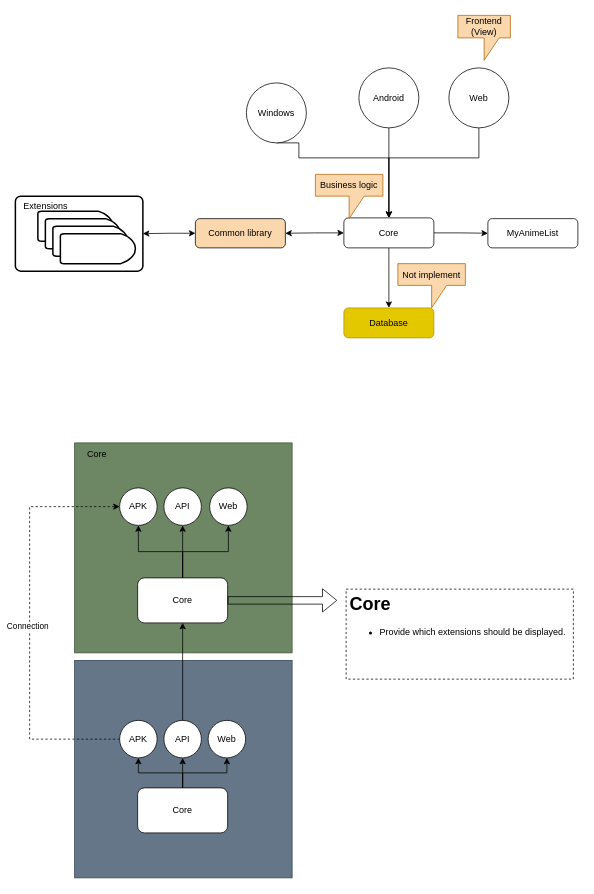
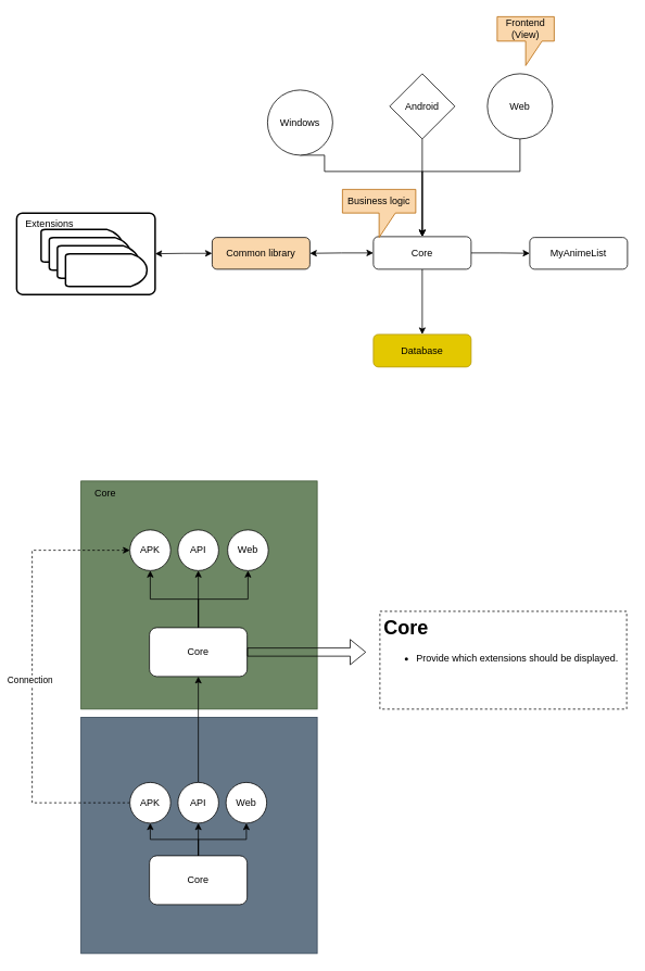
  <mxCell id="0" />
  <mxCell id="1" parent="0" />
  <mxCell id="2" style="edgeStyle=orthogonalEdgeStyle;rounded=0;orthogonalLoop=1;jettySize=auto;html=1;exitX=0;exitY=0.5;exitDx=0;exitDy=0;startArrow=classic;startFill=1;" parent="1" source="5" target="15" edge="1"><mxGeometry relative="1" as="geometry" /></mxCell>
  <mxCell id="3" style="edgeStyle=orthogonalEdgeStyle;rounded=0;orthogonalLoop=1;jettySize=auto;html=1;exitX=1;exitY=0.5;exitDx=0;exitDy=0;" parent="1" source="5" target="8" edge="1"><mxGeometry relative="1" as="geometry" /></mxCell>
  <mxCell id="4" style="edgeStyle=orthogonalEdgeStyle;rounded=0;orthogonalLoop=1;jettySize=auto;html=1;exitX=0.5;exitY=1;exitDx=0;exitDy=0;" parent="1" source="5" target="9" edge="1"><mxGeometry relative="1" as="geometry" /></mxCell>
  <mxCell id="5" value="Core" style="rounded=1;whiteSpace=wrap;html=1;" parent="1" vertex="1"><mxGeometry x="458" y="290" width="120" height="40" as="geometry" /></mxCell>
  <mxCell id="6" style="edgeStyle=orthogonalEdgeStyle;rounded=0;orthogonalLoop=1;jettySize=auto;html=1;" parent="1" source="7" target="5" edge="1"><mxGeometry relative="1" as="geometry" /></mxCell>
- <mxCell id="7" value="Android" style="ellipse;whiteSpace=wrap;html=1;aspect=fixed;" parent="1" vertex="1"><mxGeometry x="478" y="90" width="80" height="80" as="geometry" /></mxCell>
+ <mxCell id="7" value="Android" style="rhombus;whiteSpace=wrap;html=1;aspect=fixed;" parent="1" vertex="1"><mxGeometry x="478" y="90" width="80" height="80" as="geometry" /></mxCell>
  <mxCell id="8" value="MyAnimeList" style="whiteSpace=wrap;html=1;rounded=1;" parent="1" vertex="1"><mxGeometry x="650" y="291" width="120" height="39" as="geometry" /></mxCell>
  <mxCell id="9" value="Database" style="whiteSpace=wrap;html=1;rounded=1;fillColor=#e3c800;fontColor=#000000;strokeColor=#B09500;" parent="1" vertex="1"><mxGeometry x="458" y="410" width="120" height="40" as="geometry" /></mxCell>
  <mxCell id="10" style="edgeStyle=orthogonalEdgeStyle;rounded=0;orthogonalLoop=1;jettySize=auto;html=1;exitX=0.5;exitY=1;exitDx=0;exitDy=0;" parent="1" source="11" target="5" edge="1"><mxGeometry relative="1" as="geometry"><Array as="points"><mxPoint x="638" y="210" /><mxPoint x="518" y="210" /></Array></mxGeometry></mxCell>
  <mxCell id="11" value="Web" style="ellipse;whiteSpace=wrap;html=1;aspect=fixed;" parent="1" vertex="1"><mxGeometry x="598" y="90" width="80" height="80" as="geometry" /></mxCell>
  <mxCell id="12" style="edgeStyle=orthogonalEdgeStyle;rounded=0;orthogonalLoop=1;jettySize=auto;html=1;exitX=0.5;exitY=1;exitDx=0;exitDy=0;" parent="1" source="13" target="5" edge="1"><mxGeometry relative="1" as="geometry"><Array as="points"><mxPoint x="398" y="210" /><mxPoint x="518" y="210" /></Array></mxGeometry></mxCell>
  <mxCell id="13" value="Windows" style="ellipse;whiteSpace=wrap;html=1;aspect=fixed;" parent="1" vertex="1"><mxGeometry x="328" y="110" width="80" height="80" as="geometry" /></mxCell>
  <mxCell id="14" style="edgeStyle=orthogonalEdgeStyle;rounded=0;orthogonalLoop=1;jettySize=auto;html=1;exitX=0;exitY=0.5;exitDx=0;exitDy=0;entryX=1;entryY=0.5;entryDx=0;entryDy=0;startArrow=classic;startFill=1;" parent="1" source="15" target="16" edge="1"><mxGeometry relative="1" as="geometry" /></mxCell>
  <mxCell id="15" value="Common library" style="rounded=1;whiteSpace=wrap;html=1;fillColor=#fad7ac;" parent="1" vertex="1"><mxGeometry x="260" y="291" width="120" height="39" as="geometry" /></mxCell>
  <mxCell id="16" value="" style="rounded=1;whiteSpace=wrap;html=1;absoluteArcSize=1;arcSize=14;strokeWidth=2;" parent="1" vertex="1"><mxGeometry x="20" y="261" width="170" height="100" as="geometry" /></mxCell>
  <mxCell id="17" value="Extensions" style="text;html=1;align=center;verticalAlign=middle;resizable=0;points=[];autosize=1;strokeColor=none;fillColor=none;" parent="1" vertex="1"><mxGeometry x="20" y="259" width="80" height="30" as="geometry" /></mxCell>
  <mxCell id="18" value="" style="strokeWidth=2;html=1;shape=mxgraph.flowchart.delay;whiteSpace=wrap;" parent="1" vertex="1"><mxGeometry x="50" y="281" width="100" height="40" as="geometry" /></mxCell>
  <mxCell id="19" value="" style="strokeWidth=2;html=1;shape=mxgraph.flowchart.delay;whiteSpace=wrap;" parent="1" vertex="1"><mxGeometry x="60" y="291" width="100" height="40" as="geometry" /></mxCell>
  <mxCell id="20" value="" style="strokeWidth=2;html=1;shape=mxgraph.flowchart.delay;whiteSpace=wrap;" parent="1" vertex="1"><mxGeometry x="70" y="301" width="100" height="40" as="geometry" /></mxCell>
  <mxCell id="21" value="" style="strokeWidth=2;html=1;shape=mxgraph.flowchart.delay;whiteSpace=wrap;" parent="1" vertex="1"><mxGeometry x="80" y="311" width="100" height="40" as="geometry" /></mxCell>
  <mxCell id="22" value="&lt;font color=&quot;#000000&quot;&gt;Frontend&lt;br&gt;(View)&lt;br&gt;&lt;/font&gt;" style="shape=callout;whiteSpace=wrap;html=1;perimeter=calloutPerimeter;fillColor=#fad7ac;strokeColor=#b46504;" parent="1" vertex="1"><mxGeometry x="610" y="20" width="70" height="60" as="geometry" /></mxCell>
  <mxCell id="23" value="&lt;font color=&quot;#000000&quot;&gt;Business logic&lt;br&gt;&lt;/font&gt;" style="shape=callout;whiteSpace=wrap;html=1;perimeter=calloutPerimeter;fillColor=#fad7ac;strokeColor=#b46504;" parent="1" vertex="1"><mxGeometry x="420" y="232" width="90" height="59" as="geometry" /></mxCell>
- <mxCell id="24" value="&lt;font color=&quot;#000000&quot;&gt;Not implement&lt;br&gt;&lt;/font&gt;" style="shape=callout;whiteSpace=wrap;html=1;perimeter=calloutPerimeter;fillColor=#fad7ac;strokeColor=#b46504;" parent="1" vertex="1"><mxGeometry x="530" y="351" width="90" height="59" as="geometry" /></mxCell>
  <mxCell id="25" value="" style="whiteSpace=wrap;html=1;aspect=fixed;fillColor=#647687;fontColor=#ffffff;strokeColor=#314354;" vertex="1" parent="1"><mxGeometry x="99" y="880" width="290" height="290" as="geometry" /></mxCell>
  <mxCell id="26" value="" style="rounded=0;whiteSpace=wrap;html=1;fillColor=#6d8764;fontColor=#ffffff;strokeColor=#3A5431;" vertex="1" parent="1"><mxGeometry x="99" y="590" width="290" height="280" as="geometry" /></mxCell>
  <mxCell id="27" style="edgeStyle=orthogonalEdgeStyle;rounded=0;orthogonalLoop=1;jettySize=auto;html=1;exitX=0.5;exitY=0;exitDx=0;exitDy=0;" edge="1" parent="1" source="28" target="36"><mxGeometry relative="1" as="geometry" /></mxCell>
  <mxCell id="28" value="API" style="ellipse;whiteSpace=wrap;html=1;aspect=fixed;" vertex="1" parent="1"><mxGeometry x="218" y="960" width="50" height="50" as="geometry" /></mxCell>
  <mxCell id="29" style="edgeStyle=orthogonalEdgeStyle;rounded=0;orthogonalLoop=1;jettySize=auto;html=1;exitX=0.5;exitY=0;exitDx=0;exitDy=0;entryX=0.5;entryY=1;entryDx=0;entryDy=0;" edge="1" parent="1" source="32" target="28"><mxGeometry relative="1" as="geometry" /></mxCell>
  <mxCell id="30" style="edgeStyle=orthogonalEdgeStyle;rounded=0;orthogonalLoop=1;jettySize=auto;html=1;exitX=0.5;exitY=0;exitDx=0;exitDy=0;" edge="1" parent="1" source="32" target="43"><mxGeometry relative="1" as="geometry" /></mxCell>
  <mxCell id="31" style="edgeStyle=orthogonalEdgeStyle;rounded=0;orthogonalLoop=1;jettySize=auto;html=1;exitX=0.5;exitY=0;exitDx=0;exitDy=0;" edge="1" parent="1" source="32" target="44"><mxGeometry relative="1" as="geometry" /></mxCell>
  <mxCell id="32" value="Core" style="rounded=1;whiteSpace=wrap;html=1;" vertex="1" parent="1"><mxGeometry x="183" y="1050" width="120" height="60" as="geometry" /></mxCell>
  <mxCell id="33" style="edgeStyle=orthogonalEdgeStyle;rounded=0;orthogonalLoop=1;jettySize=auto;html=1;exitX=0.5;exitY=0;exitDx=0;exitDy=0;entryX=0.5;entryY=1;entryDx=0;entryDy=0;" edge="1" parent="1" source="36" target="37"><mxGeometry relative="1" as="geometry" /></mxCell>
  <mxCell id="34" style="edgeStyle=orthogonalEdgeStyle;rounded=0;orthogonalLoop=1;jettySize=auto;html=1;exitX=0.5;exitY=0;exitDx=0;exitDy=0;entryX=0.5;entryY=1;entryDx=0;entryDy=0;" edge="1" parent="1" source="36" target="39"><mxGeometry relative="1" as="geometry" /></mxCell>
  <mxCell id="35" style="edgeStyle=orthogonalEdgeStyle;rounded=0;orthogonalLoop=1;jettySize=auto;html=1;exitX=0.5;exitY=0;exitDx=0;exitDy=0;" edge="1" parent="1" source="36" target="40"><mxGeometry relative="1" as="geometry" /></mxCell>
  <mxCell id="36" value="Core" style="rounded=1;whiteSpace=wrap;html=1;" vertex="1" parent="1"><mxGeometry x="183" y="770" width="120" height="60" as="geometry" /></mxCell>
  <mxCell id="37" value="API" style="ellipse;whiteSpace=wrap;html=1;aspect=fixed;" vertex="1" parent="1"><mxGeometry x="218" y="650" width="50" height="50" as="geometry" /></mxCell>
  <mxCell id="38" value="Core" style="text;html=1;strokeColor=none;fillColor=none;align=center;verticalAlign=middle;whiteSpace=wrap;rounded=0;" vertex="1" parent="1"><mxGeometry x="99" y="590" width="60" height="30" as="geometry" /></mxCell>
  <mxCell id="39" value="Web" style="ellipse;whiteSpace=wrap;html=1;aspect=fixed;" vertex="1" parent="1"><mxGeometry x="279" y="650" width="50" height="50" as="geometry" /></mxCell>
  <mxCell id="40" value="APK" style="ellipse;whiteSpace=wrap;html=1;aspect=fixed;" vertex="1" parent="1"><mxGeometry x="159" y="650" width="50" height="50" as="geometry" /></mxCell>
  <mxCell id="41" style="edgeStyle=orthogonalEdgeStyle;rounded=0;orthogonalLoop=1;jettySize=auto;html=1;exitX=0;exitY=0.5;exitDx=0;exitDy=0;entryX=0;entryY=0.5;entryDx=0;entryDy=0;dashed=1;" edge="1" parent="1" source="43" target="40"><mxGeometry relative="1" as="geometry"><Array as="points"><mxPoint x="39" y="985" /><mxPoint x="39" y="675" /></Array></mxGeometry></mxCell>
  <mxCell id="42" value="Connection&amp;nbsp;" style="edgeLabel;html=1;align=center;verticalAlign=middle;resizable=0;points=[];" vertex="1" connectable="0" parent="41"><mxGeometry x="-0.015" y="2" relative="1" as="geometry"><mxPoint as="offset" /></mxGeometry></mxCell>
  <mxCell id="43" value="APK" style="ellipse;whiteSpace=wrap;html=1;aspect=fixed;" vertex="1" parent="1"><mxGeometry x="159" y="960" width="50" height="50" as="geometry" /></mxCell>
  <mxCell id="44" value="Web" style="ellipse;whiteSpace=wrap;html=1;aspect=fixed;" vertex="1" parent="1"><mxGeometry x="277" y="960" width="50" height="50" as="geometry" /></mxCell>
  <mxCell id="45" value="" style="shape=flexArrow;endArrow=classic;html=1;rounded=0;" edge="1" parent="1" source="36"><mxGeometry width="50" height="50" relative="1" as="geometry"><mxPoint x="389" y="820" as="sourcePoint" /><mxPoint x="449" y="800" as="targetPoint" /></mxGeometry></mxCell>
- <mxCell id="46" value="&lt;h1&gt;Core&lt;/h1&gt;&lt;p&gt;&lt;/p&gt;&lt;ul&gt;&lt;li&gt;Provide which extensions should be displayed.&lt;/li&gt;&lt;/ul&gt;&lt;p&gt;&lt;/p&gt;" style="text;html=1;spacing=5;spacingTop=-20;whiteSpace=wrap;overflow=hidden;rounded=0;fillColor=none;dashed=1;strokeColor=default;" vertex="1" parent="1"><mxGeometry x="461" y="785" width="303" height="120" as="geometry" /></mxCell>
+ <mxCell id="46" value="&lt;h1&gt;Core&lt;/h1&gt;&lt;p&gt;&lt;/p&gt;&lt;ul&gt;&lt;li&gt;Provide which extensions should be displayed.&lt;/li&gt;&lt;/ul&gt;&lt;p&gt;&lt;/p&gt;" style="text;html=1;spacing=5;spacingTop=-20;whiteSpace=wrap;overflow=hidden;rounded=0;fillColor=none;dashed=1;strokeColor=default;" vertex="1" parent="1"><mxGeometry x="466" y="750" width="303" height="120" as="geometry" /></mxCell>
